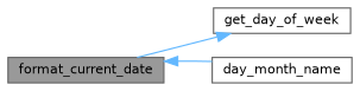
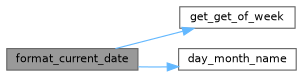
  digraph {
    rankdir=LR
    node [color=grey40 fillcolor=white fontname=Helvetica fontsize=10 shape=box style=filled]
    edge [color=steelblue1 fontname=Helvetica fontsize=10 labelfontname=Helvetica labelfontsize=10 style=solid]
    n1 [color=gray40 fillcolor=grey60 fontcolor=black height=0.2 label=format_current_date width=0.4]
-   n2 [height=0.2 label=get_day_of_week width=0.4]
+   n2 [height=0.2 label=get_get_of_week width=0.4]
    n3 [height=0.2 label=day_month_name width=0.4]
    n1 -> n2
-   n3 -> n1
+   n1 -> n3
  }
